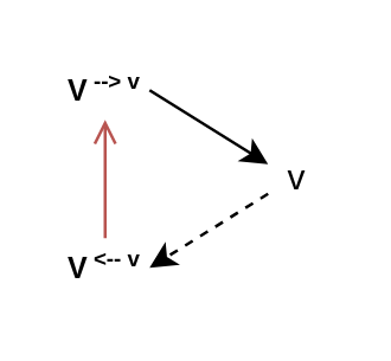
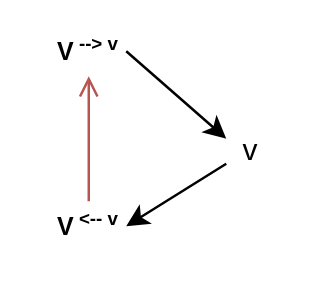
  <mxCell id="0" />
  <mxCell id="1" parent="0" />
  <mxCell id="2" value="" style="endArrow=classic;html=1;rounded=0;startArrow=none;startFill=0;endFill=1;exitX=1;exitY=0.5;exitDx=0;exitDy=0;entryX=0;entryY=0.25;entryDx=0;entryDy=0;" edge="1" parent="1" source="4" target="3"><mxGeometry width="50" height="50" relative="1" as="geometry"><mxPoint x="99.83" y="10" as="sourcePoint" /><mxPoint x="99.83" y="59.83" as="targetPoint" /></mxGeometry></mxCell>
  <mxCell id="3" value="v" style="text;strokeColor=none;align=center;fillColor=none;html=1;verticalAlign=middle;whiteSpace=wrap;rounded=0;" vertex="1" parent="1"><mxGeometry x="90" y="50" width="20" height="20" as="geometry" /></mxCell>
- <mxCell id="4" value="&lt;b&gt;&lt;font size=&quot;1&quot;&gt;V&lt;/font&gt;&lt;span style=&quot;font-size: 9px;&quot;&gt;&lt;sup&gt;&amp;nbsp;--&amp;gt; v&lt;/sup&gt;&lt;/span&gt;&lt;/b&gt;" style="text;strokeColor=none;align=center;fillColor=none;html=1;verticalAlign=middle;whiteSpace=wrap;rounded=0;" vertex="1" parent="1"><mxGeometry x="20" y="20" width="30" height="20" as="geometry" /></mxCell>
+ <mxCell id="4" value="&lt;b&gt;&lt;font size=&quot;1&quot;&gt;V&lt;/font&gt;&lt;span style=&quot;font-size: 9px;&quot;&gt;&lt;sup&gt;&amp;nbsp;--&amp;gt; v&lt;/sup&gt;&lt;/span&gt;&lt;/b&gt;" style="text;strokeColor=none;align=center;fillColor=none;html=1;verticalAlign=middle;whiteSpace=wrap;rounded=0;" vertex="1" parent="1"><mxGeometry x="20" y="10" width="30" height="20" as="geometry" /></mxCell>
  <mxCell id="5" value="&lt;b&gt;&lt;font size=&quot;1&quot;&gt;V&lt;/font&gt;&lt;span style=&quot;font-size: 9px;&quot;&gt;&lt;sup&gt;&amp;nbsp;&amp;lt;-- v&lt;/sup&gt;&lt;/span&gt;&lt;/b&gt;" style="text;strokeColor=none;align=center;fillColor=none;html=1;verticalAlign=middle;whiteSpace=wrap;rounded=0;" vertex="1" parent="1"><mxGeometry x="20" y="80" width="30" height="20" as="geometry" /></mxCell>
- <mxCell id="6" value="" style="endArrow=classic;html=1;rounded=0;startArrow=none;startFill=0;endFill=1;entryX=1;entryY=0.5;entryDx=0;entryDy=0;exitX=0;exitY=0.75;exitDx=0;exitDy=0;dashed=1;" edge="1" parent="1" source="3" target="5"><mxGeometry width="50" height="50" relative="1" as="geometry"><mxPoint x="90" y="65" as="sourcePoint" /><mxPoint x="50" y="65" as="targetPoint" /></mxGeometry></mxCell>
+ <mxCell id="6" value="" style="endArrow=classic;html=1;rounded=0;startArrow=none;startFill=0;endFill=1;entryX=1;entryY=0.5;entryDx=0;entryDy=0;exitX=0;exitY=0.75;exitDx=0;exitDy=0;" edge="1" parent="1" source="3" target="5"><mxGeometry width="50" height="50" relative="1" as="geometry"><mxPoint x="90" y="65" as="sourcePoint" /><mxPoint x="50" y="65" as="targetPoint" /></mxGeometry></mxCell>
  <mxCell id="7" value="" style="endArrow=open;html=1;rounded=0;startArrow=none;startFill=0;endFill=1;entryX=0.5;entryY=1;entryDx=0;entryDy=0;exitX=0.5;exitY=0;exitDx=0;exitDy=0;fillColor=#f8cecc;strokeColor=#b85450;" edge="1" parent="1" source="5" target="4"><mxGeometry width="50" height="50" relative="1" as="geometry"><mxPoint x="40" y="50" as="sourcePoint" /><mxPoint x="70" y="10" as="targetPoint" /></mxGeometry></mxCell>
